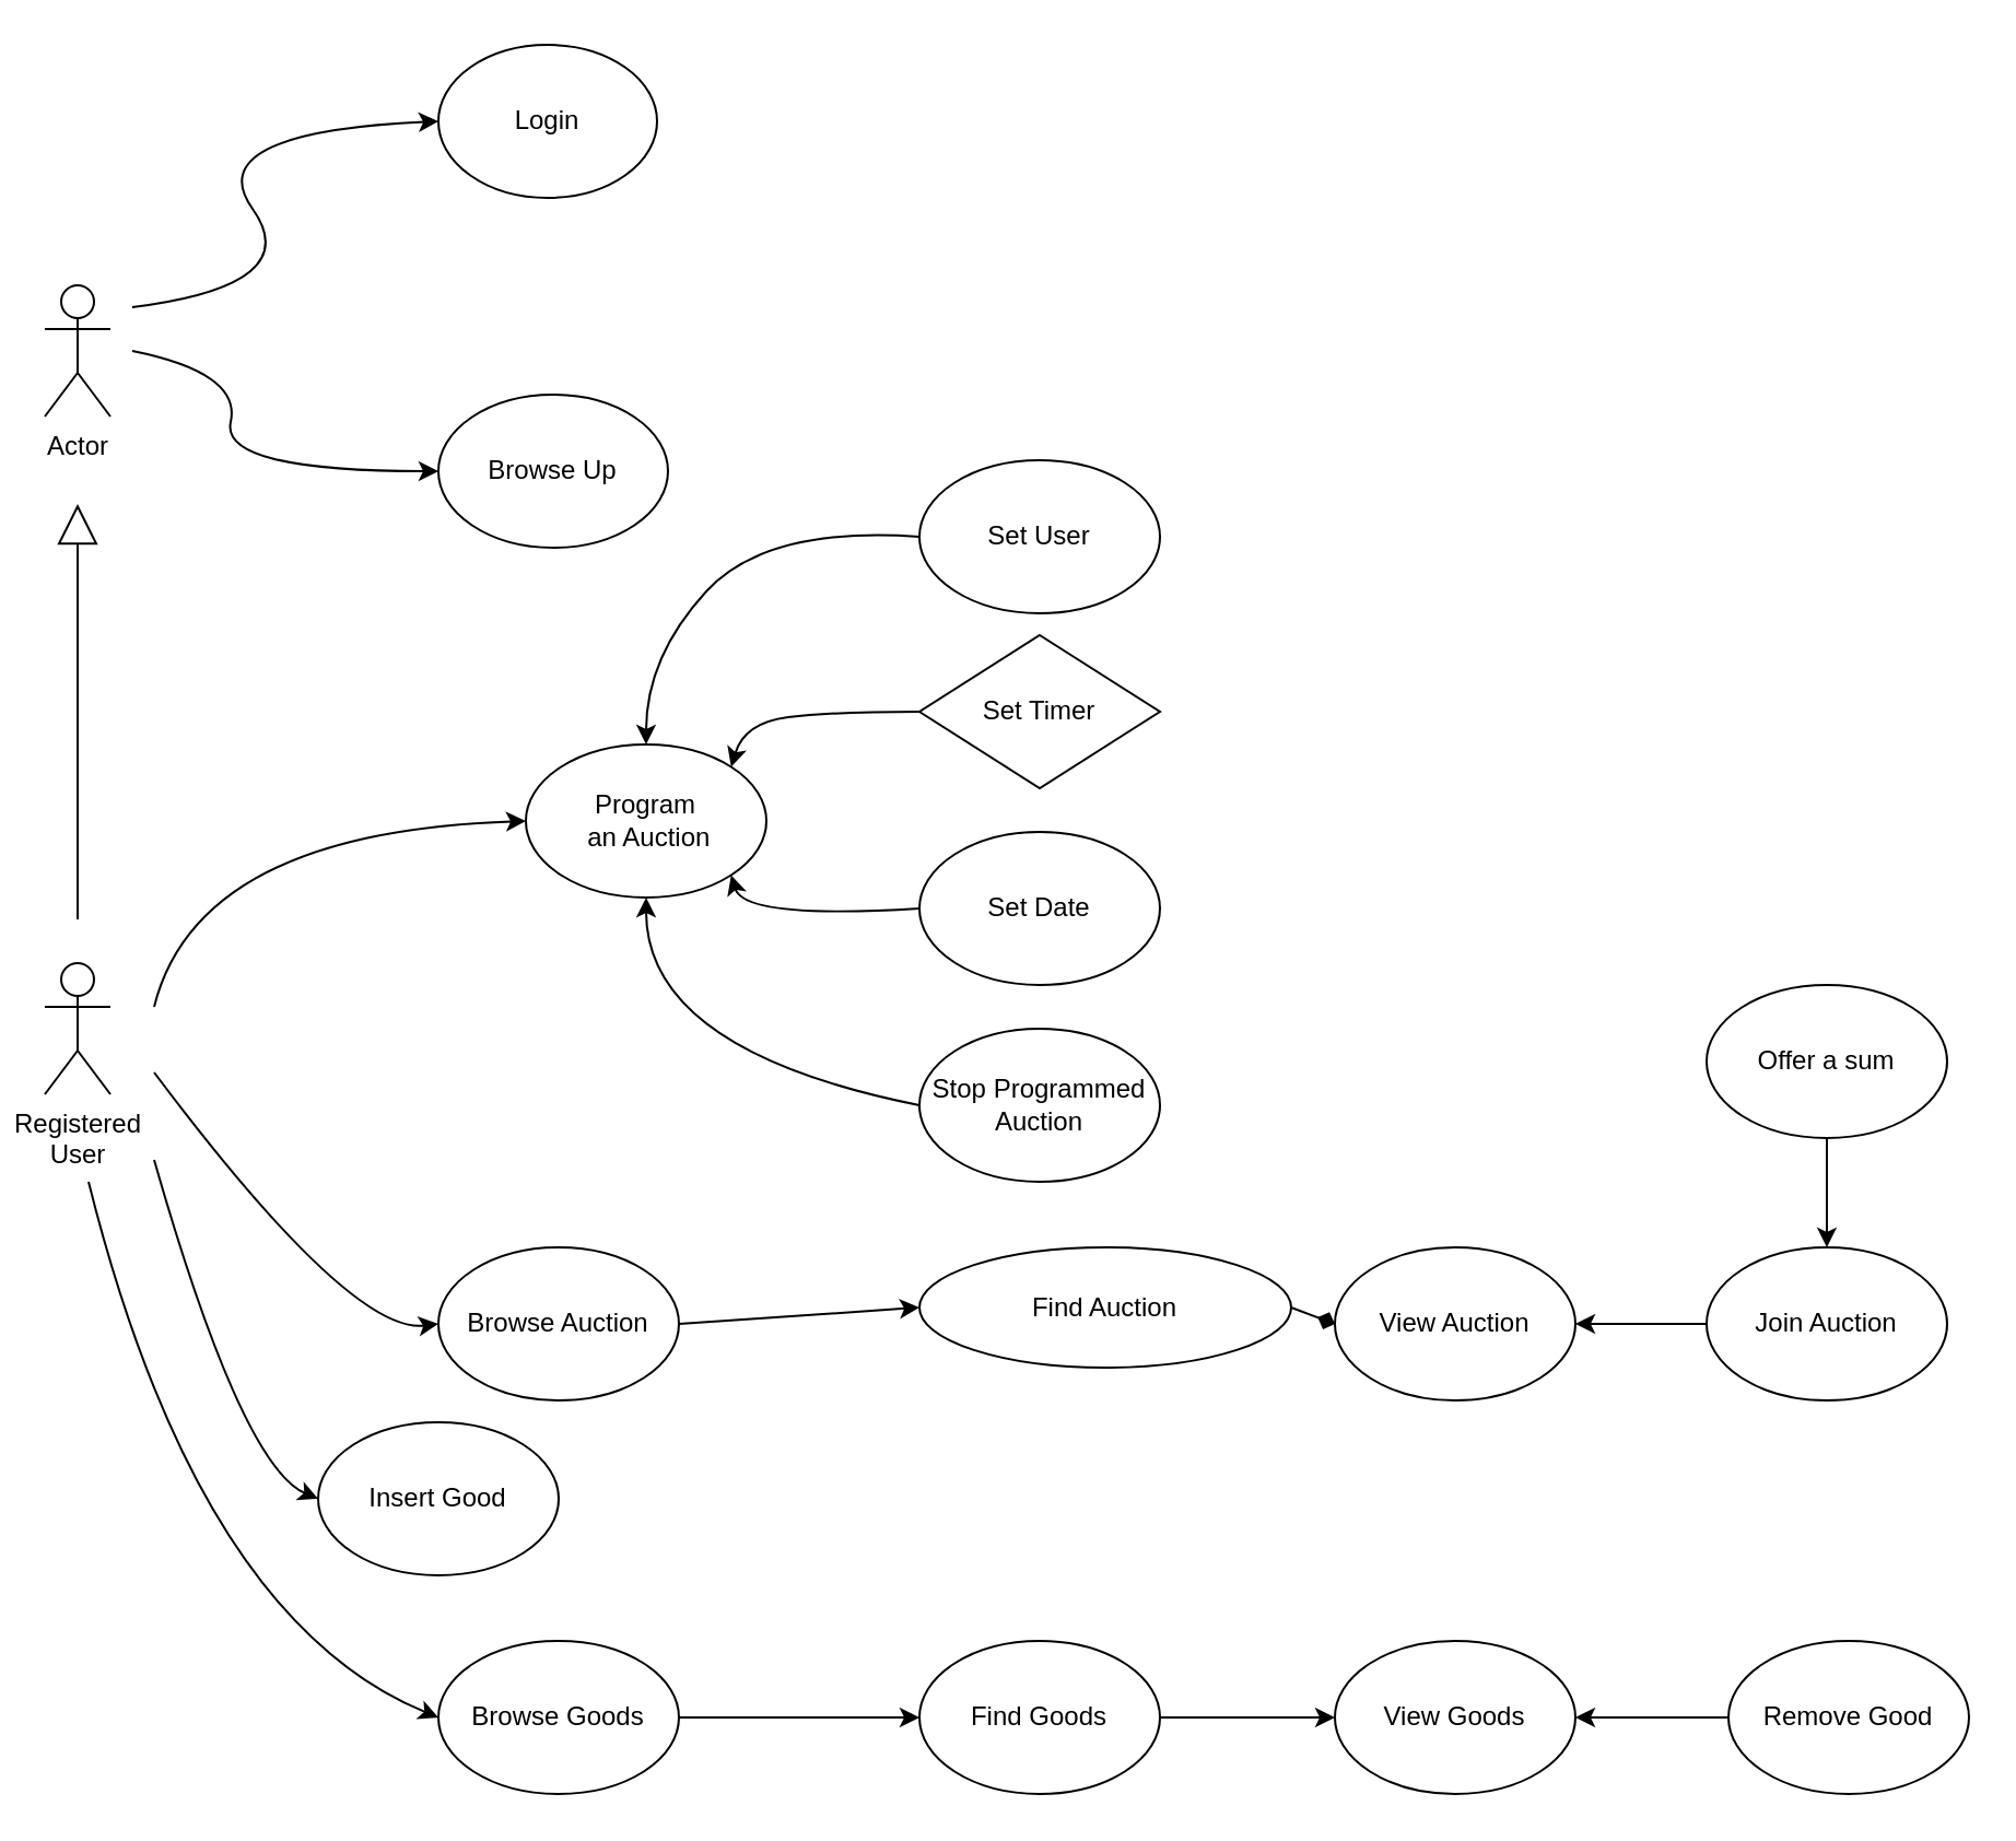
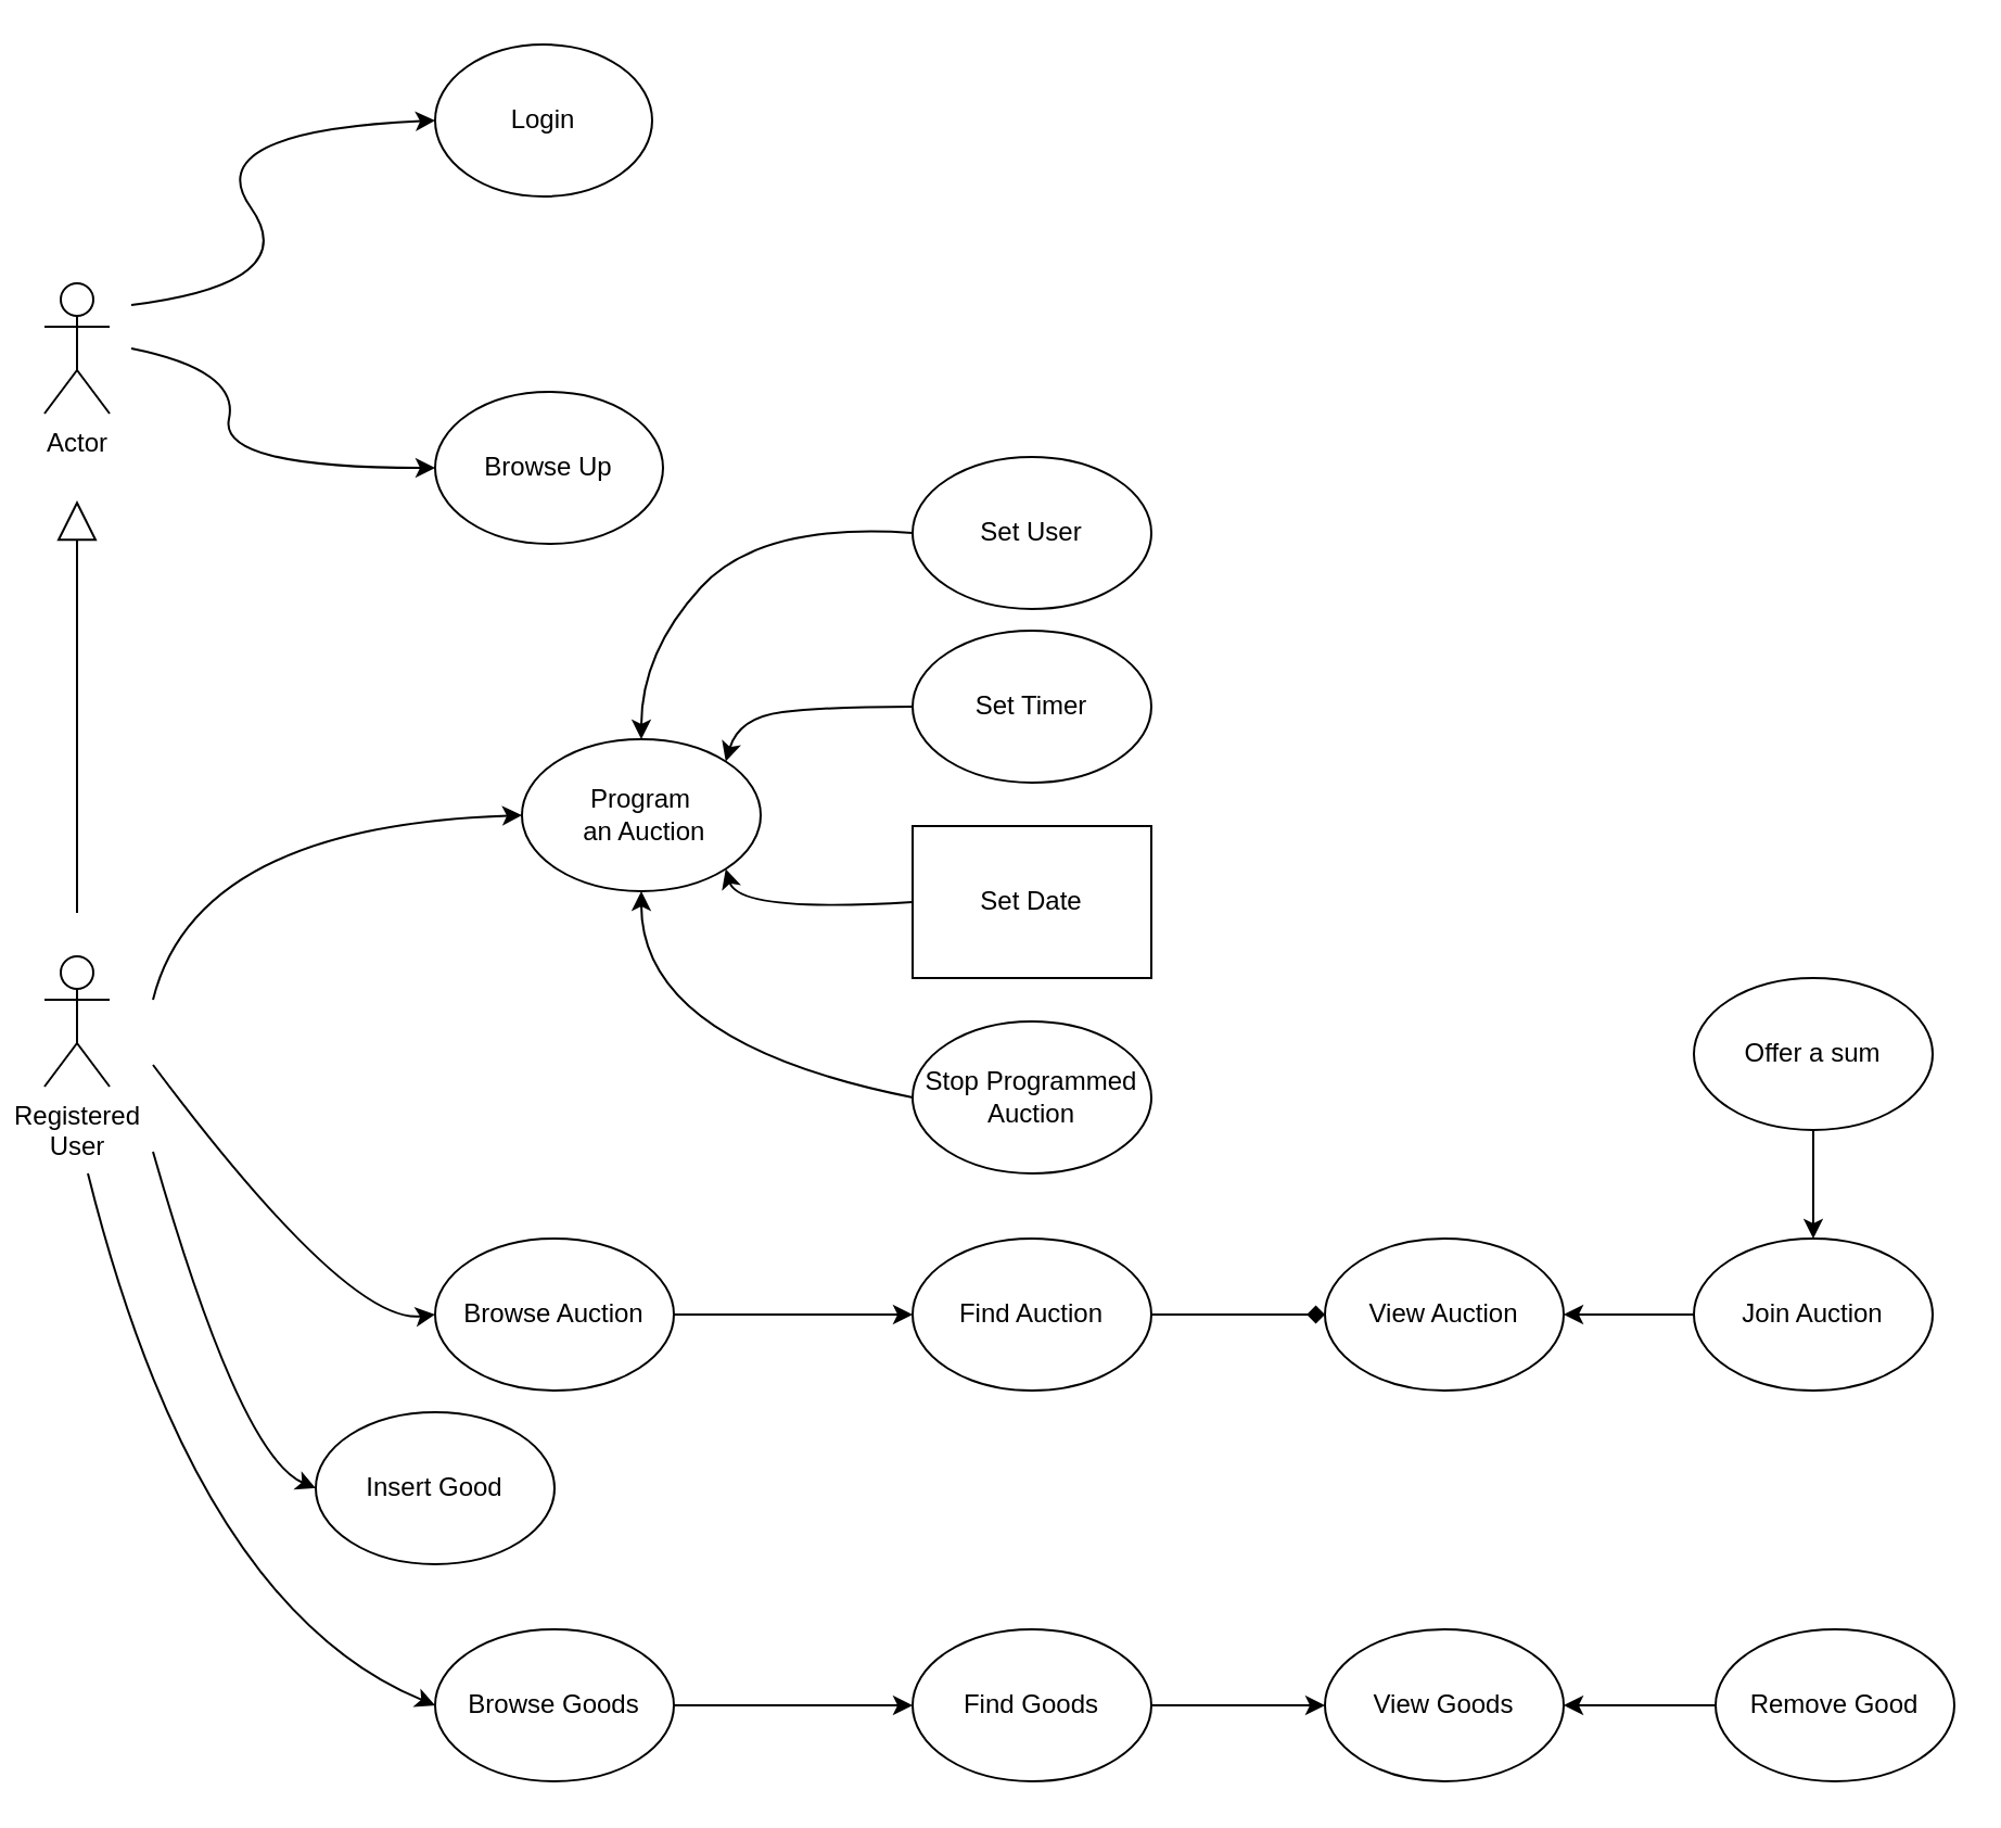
  <mxCell id="0" />
  <mxCell id="1" parent="0" />
  <mxCell id="2" value="Browse Up" style="ellipse;whiteSpace=wrap;html=1;" vertex="1" parent="1"><mxGeometry x="200" y="180" width="105" height="70" as="geometry" /></mxCell>
  <mxCell id="3" value="Login" style="ellipse;whiteSpace=wrap;html=1;" vertex="1" parent="1"><mxGeometry x="200" y="20" width="100" height="70" as="geometry" /></mxCell>
- <mxCell id="4" value="Find Auction" style="ellipse;whiteSpace=wrap;html=1;" vertex="1" parent="1"><mxGeometry x="420" y="570" width="170" height="55" as="geometry" /></mxCell>
+ <mxCell id="4" value="Find Auction" style="ellipse;whiteSpace=wrap;html=1;" vertex="1" parent="1"><mxGeometry x="420" y="570" width="110" height="70" as="geometry" /></mxCell>
  <mxCell id="5" value="Program&lt;br&gt;&amp;nbsp;an Auction" style="ellipse;whiteSpace=wrap;html=1;" vertex="1" parent="1"><mxGeometry x="240" y="340" width="110" height="70" as="geometry" /></mxCell>
  <mxCell id="6" value="Set User" style="ellipse;whiteSpace=wrap;html=1;" vertex="1" parent="1"><mxGeometry x="420" y="210" width="110" height="70" as="geometry" /></mxCell>
  <mxCell id="7" value="" style="curved=1;endArrow=classic;html=1;entryX=0;entryY=0.5;entryDx=0;entryDy=0;" edge="1" parent="1" target="3"><mxGeometry width="50" height="50" relative="1" as="geometry"><mxPoint x="60" y="140" as="sourcePoint" /><mxPoint x="140" y="60" as="targetPoint" /><Array as="points"><mxPoint x="140" y="130" /><mxPoint x="90" y="60" /></Array></mxGeometry></mxCell>
  <mxCell id="8" value="" style="curved=1;endArrow=classic;html=1;entryX=0;entryY=0.5;entryDx=0;entryDy=0;" edge="1" parent="1" target="5"><mxGeometry width="50" height="50" relative="1" as="geometry"><mxPoint x="70" y="460" as="sourcePoint" /><mxPoint x="120" y="430" as="targetPoint" /><Array as="points"><mxPoint x="90" y="380" /></Array></mxGeometry></mxCell>
  <mxCell id="9" value="View Auction" style="ellipse;whiteSpace=wrap;html=1;" vertex="1" parent="1"><mxGeometry x="610" y="570" width="110" height="70" as="geometry" /></mxCell>
- <mxCell id="10" value="Set Date" style="ellipse;whiteSpace=wrap;html=1;" vertex="1" parent="1"><mxGeometry x="420" y="380" width="110" height="70" as="geometry" /></mxCell>
+ <mxCell id="10" value="Set Date" style="whiteSpace=wrap;html=1;rounded=0;" vertex="1" parent="1"><mxGeometry x="420" y="380" width="110" height="70" as="geometry" /></mxCell>
  <mxCell id="11" value="" style="curved=1;endArrow=classic;html=1;entryX=0.5;entryY=0;entryDx=0;entryDy=0;exitX=0;exitY=0.5;exitDx=0;exitDy=0;" edge="1" parent="1" source="6" target="5"><mxGeometry width="50" height="50" relative="1" as="geometry"><mxPoint x="275" y="335" as="sourcePoint" /><mxPoint x="325" y="285" as="targetPoint" /><Array as="points"><mxPoint x="350" y="240" /><mxPoint x="295" y="300" /></Array></mxGeometry></mxCell>
  <mxCell id="12" value="Actor" style="shape=umlActor;verticalLabelPosition=bottom;verticalAlign=top;html=1;outlineConnect=0;" vertex="1" parent="1"><mxGeometry x="20" y="130" width="30" height="60" as="geometry" /></mxCell>
  <mxCell id="13" value="" style="curved=1;endArrow=classic;html=1;entryX=0;entryY=0.5;entryDx=0;entryDy=0;" edge="1" parent="1" target="2"><mxGeometry width="50" height="50" relative="1" as="geometry"><mxPoint x="60" y="160" as="sourcePoint" /><mxPoint x="180" y="65" as="targetPoint" /><Array as="points"><mxPoint x="110" y="170" /><mxPoint x="100" y="215" /></Array></mxGeometry></mxCell>
  <mxCell id="14" value="Registered&lt;br&gt;User" style="shape=umlActor;verticalLabelPosition=bottom;verticalAlign=top;html=1;outlineConnect=0;" vertex="1" parent="1"><mxGeometry x="20" y="440" width="30" height="60" as="geometry" /></mxCell>
  <mxCell id="15" value="" style="endArrow=block;endSize=16;endFill=0;html=1;" edge="1" parent="1"><mxGeometry x="-0.053" y="-15" width="160" relative="1" as="geometry"><mxPoint x="35" y="420" as="sourcePoint" /><mxPoint x="35" y="230" as="targetPoint" /><mxPoint as="offset" /></mxGeometry></mxCell>
  <mxCell id="16" value="Insert Good" style="ellipse;whiteSpace=wrap;html=1;" vertex="1" parent="1"><mxGeometry x="145" y="650" width="110" height="70" as="geometry" /></mxCell>
  <mxCell id="17" value="" style="curved=1;endArrow=classic;html=1;entryX=0;entryY=0.5;entryDx=0;entryDy=0;" edge="1" parent="1" target="16"><mxGeometry width="50" height="50" relative="1" as="geometry"><mxPoint x="70" y="530" as="sourcePoint" /><mxPoint x="140" y="570" as="targetPoint" /><Array as="points"><mxPoint x="110" y="670" /></Array></mxGeometry></mxCell>
  <mxCell id="18" value="Remove Good" style="ellipse;whiteSpace=wrap;html=1;" vertex="1" parent="1"><mxGeometry x="790" y="750" width="110" height="70" as="geometry" /></mxCell>
  <mxCell id="19" value="" style="curved=1;endArrow=classic;html=1;entryX=0;entryY=0.5;entryDx=0;entryDy=0;" edge="1" parent="1" target="26"><mxGeometry width="50" height="50" relative="1" as="geometry"><mxPoint x="40" y="540" as="sourcePoint" /><mxPoint x="170" y="750" as="targetPoint" /><Array as="points"><mxPoint x="90" y="740" /></Array></mxGeometry></mxCell>
  <mxCell id="20" value="Stop Programmed&lt;br&gt;Auction" style="ellipse;whiteSpace=wrap;html=1;" vertex="1" parent="1"><mxGeometry x="420" y="470" width="110" height="70" as="geometry" /></mxCell>
  <mxCell id="21" value="" style="curved=1;endArrow=classic;html=1;entryX=0.5;entryY=1;entryDx=0;entryDy=0;exitX=0;exitY=0.5;exitDx=0;exitDy=0;" edge="1" parent="1" source="20" target="5"><mxGeometry width="50" height="50" relative="1" as="geometry"><mxPoint x="275" y="505" as="sourcePoint" /><mxPoint x="295" y="530" as="targetPoint" /><Array as="points"><mxPoint x="295" y="480" /></Array></mxGeometry></mxCell>
  <mxCell id="22" value="Browse Auction" style="ellipse;whiteSpace=wrap;html=1;" vertex="1" parent="1"><mxGeometry x="200" y="570" width="110" height="70" as="geometry" /></mxCell>
  <mxCell id="23" value="" style="curved=1;endArrow=classic;html=1;entryX=0;entryY=0.5;entryDx=0;entryDy=0;" edge="1" parent="1" target="22"><mxGeometry width="50" height="50" relative="1" as="geometry"><mxPoint x="70" y="490" as="sourcePoint" /><mxPoint x="140" y="490" as="targetPoint" /><Array as="points"><mxPoint x="160" y="610" /></Array></mxGeometry></mxCell>
  <mxCell id="24" value="Find Goods" style="ellipse;whiteSpace=wrap;html=1;" vertex="1" parent="1"><mxGeometry x="420" y="750" width="110" height="70" as="geometry" /></mxCell>
  <mxCell id="25" value="View Goods" style="ellipse;whiteSpace=wrap;html=1;" vertex="1" parent="1"><mxGeometry x="610" y="750" width="110" height="70" as="geometry" /></mxCell>
  <mxCell id="26" value="Browse Goods" style="ellipse;whiteSpace=wrap;html=1;" vertex="1" parent="1"><mxGeometry x="200" y="750" width="110" height="70" as="geometry" /></mxCell>
  <mxCell id="27" value="" style="endArrow=classic;html=1;exitX=1;exitY=0.5;exitDx=0;exitDy=0;entryX=0;entryY=0.5;entryDx=0;entryDy=0;" edge="1" parent="1" source="22" target="4"><mxGeometry width="50" height="50" relative="1" as="geometry"><mxPoint x="330" y="640" as="sourcePoint" /><mxPoint x="380" y="590" as="targetPoint" /></mxGeometry></mxCell>
  <mxCell id="28" value="" style="endArrow=diamond;html=1;exitX=1;exitY=0.5;exitDx=0;exitDy=0;entryX=0;entryY=0.5;entryDx=0;entryDy=0;" edge="1" parent="1" source="4" target="9"><mxGeometry width="50" height="50" relative="1" as="geometry"><mxPoint x="560" y="640" as="sourcePoint" /><mxPoint x="610" y="590" as="targetPoint" /></mxGeometry></mxCell>
  <mxCell id="29" value="" style="endArrow=classic;html=1;" edge="1" parent="1" source="26" target="24"><mxGeometry width="50" height="50" relative="1" as="geometry"><mxPoint x="310" y="784.5" as="sourcePoint" /><mxPoint x="380" y="784.5" as="targetPoint" /></mxGeometry></mxCell>
  <mxCell id="30" value="" style="endArrow=classic;html=1;exitX=1;exitY=0.5;exitDx=0;exitDy=0;entryX=0;entryY=0.5;entryDx=0;entryDy=0;" edge="1" parent="1" source="24" target="25"><mxGeometry width="50" height="50" relative="1" as="geometry"><mxPoint x="540" y="615" as="sourcePoint" /><mxPoint x="620" y="615" as="targetPoint" /></mxGeometry></mxCell>
  <mxCell id="31" value="" style="endArrow=classic;html=1;entryX=1;entryY=0.5;entryDx=0;entryDy=0;exitX=0;exitY=0.5;exitDx=0;exitDy=0;" edge="1" parent="1" source="18" target="25"><mxGeometry width="50" height="50" relative="1" as="geometry"><mxPoint x="780" y="785" as="sourcePoint" /><mxPoint x="790" y="820" as="targetPoint" /></mxGeometry></mxCell>
  <mxCell id="32" value="Join Auction" style="ellipse;whiteSpace=wrap;html=1;" vertex="1" parent="1"><mxGeometry x="780" y="570" width="110" height="70" as="geometry" /></mxCell>
  <mxCell id="33" value="" style="endArrow=classic;html=1;entryX=1;entryY=0.5;entryDx=0;entryDy=0;" edge="1" parent="1" source="32" target="9"><mxGeometry width="50" height="50" relative="1" as="geometry"><mxPoint x="780" y="605" as="sourcePoint" /><mxPoint x="780" y="590" as="targetPoint" /></mxGeometry></mxCell>
  <mxCell id="34" value="Offer a sum" style="ellipse;whiteSpace=wrap;html=1;" vertex="1" parent="1"><mxGeometry x="780" y="450" width="110" height="70" as="geometry" /></mxCell>
  <mxCell id="35" value="" style="endArrow=classic;html=1;exitX=0.5;exitY=1;exitDx=0;exitDy=0;entryX=0.5;entryY=0;entryDx=0;entryDy=0;" edge="1" parent="1" source="34" target="32"><mxGeometry width="50" height="50" relative="1" as="geometry"><mxPoint x="780" y="580" as="sourcePoint" /><mxPoint x="830" y="530" as="targetPoint" /></mxGeometry></mxCell>
  <mxCell id="36" value="" style="curved=1;endArrow=classic;html=1;entryX=1;entryY=1;entryDx=0;entryDy=0;exitX=0;exitY=0.5;exitDx=0;exitDy=0;" edge="1" parent="1" source="10" target="5"><mxGeometry width="50" height="50" relative="1" as="geometry"><mxPoint x="370" y="450" as="sourcePoint" /><mxPoint x="420" y="400" as="targetPoint" /><Array as="points"><mxPoint x="340" y="420" /></Array></mxGeometry></mxCell>
- <mxCell id="37" value="Set Timer" style="rhombus;whiteSpace=wrap;html=1;" vertex="1" parent="1"><mxGeometry x="420" y="290" width="110" height="70" as="geometry" /></mxCell>
+ <mxCell id="37" value="Set Timer" style="ellipse;whiteSpace=wrap;html=1;" vertex="1" parent="1"><mxGeometry x="420" y="290" width="110" height="70" as="geometry" /></mxCell>
  <mxCell id="38" value="" style="curved=1;endArrow=classic;html=1;entryX=1;entryY=0;entryDx=0;entryDy=0;exitX=0;exitY=0.5;exitDx=0;exitDy=0;" edge="1" parent="1" source="37" target="5"><mxGeometry width="50" height="50" relative="1" as="geometry"><mxPoint x="370" y="360" as="sourcePoint" /><mxPoint x="333.997" y="309.681" as="targetPoint" /><Array as="points"><mxPoint x="380" y="325" /><mxPoint x="340" y="330" /></Array></mxGeometry></mxCell>
